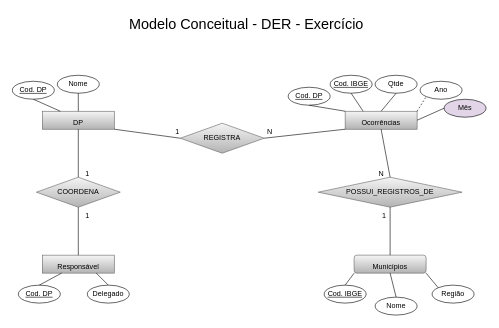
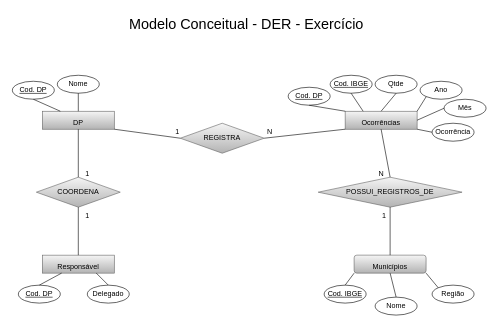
  <mxCell id="0" />
  <mxCell id="1" parent="0" />
  <mxCell id="2" value="&lt;font style=&quot;font-size: 24px;&quot;&gt;Modelo Conceitual - DER - Exercício&lt;/font&gt;" style="text;html=1;resizable=0;autosize=1;align=center;verticalAlign=middle;points=[];fillColor=none;strokeColor=none;rounded=0;" parent="1" vertex="1"><mxGeometry x="205" y="20" width="410" height="40" as="geometry" /></mxCell>
  <mxCell id="3" value="&lt;font style=&quot;font-size: 12px;&quot;&gt;DP&lt;/font&gt;" style="rounded=0;whiteSpace=wrap;html=1;fontSize=24;fillColor=#f5f5f5;gradientColor=#b3b3b3;strokeColor=#666666;" parent="1" vertex="1"><mxGeometry x="70" y="185" width="120" height="30" as="geometry" /></mxCell>
  <mxCell id="4" value="&lt;u&gt;Cod. DP&lt;/u&gt;" style="ellipse;whiteSpace=wrap;html=1;fontSize=12;" parent="1" vertex="1"><mxGeometry x="20" y="135" width="70" height="30" as="geometry" /></mxCell>
  <mxCell id="5" value="Nome" style="ellipse;whiteSpace=wrap;html=1;fontSize=12;" parent="1" vertex="1"><mxGeometry x="95" y="125" width="70" height="30" as="geometry" /></mxCell>
  <mxCell id="6" value="&lt;font style=&quot;font-size: 12px;&quot;&gt;Responsável&lt;/font&gt;" style="rounded=0;whiteSpace=wrap;html=1;fontSize=24;fillColor=#f5f5f5;gradientColor=#b3b3b3;strokeColor=#666666;" parent="1" vertex="1"><mxGeometry x="70" y="425" width="120" height="30" as="geometry" /></mxCell>
  <mxCell id="7" value="&lt;u&gt;Cod. DP&lt;/u&gt;" style="ellipse;whiteSpace=wrap;html=1;fontSize=12;" parent="1" vertex="1"><mxGeometry x="30" y="475" width="70" height="30" as="geometry" /></mxCell>
  <mxCell id="8" value="Delegado" style="ellipse;whiteSpace=wrap;html=1;fontSize=12;" parent="1" vertex="1"><mxGeometry x="145" y="475" width="70" height="30" as="geometry" /></mxCell>
  <mxCell id="9" value="" style="endArrow=none;html=1;rounded=0;fontSize=12;entryX=0.5;entryY=1;entryDx=0;entryDy=0;" parent="1" target="4" edge="1"><mxGeometry width="50" height="50" relative="1" as="geometry"><mxPoint x="100" y="185" as="sourcePoint" /><mxPoint x="460" y="245" as="targetPoint" /></mxGeometry></mxCell>
  <mxCell id="10" value="" style="endArrow=none;html=1;rounded=0;fontSize=12;entryX=0.5;entryY=1;entryDx=0;entryDy=0;exitX=0.5;exitY=0;exitDx=0;exitDy=0;" parent="1" source="3" target="5" edge="1"><mxGeometry width="50" height="50" relative="1" as="geometry"><mxPoint x="110" y="195" as="sourcePoint" /><mxPoint x="65" y="175" as="targetPoint" /></mxGeometry></mxCell>
  <mxCell id="11" value="" style="endArrow=none;html=1;rounded=0;fontSize=12;entryX=0.5;entryY=0;entryDx=0;entryDy=0;" parent="1" source="6" target="7" edge="1"><mxGeometry width="50" height="50" relative="1" as="geometry"><mxPoint x="80" y="455" as="sourcePoint" /><mxPoint x="65" y="255" as="targetPoint" /></mxGeometry></mxCell>
  <mxCell id="12" value="" style="endArrow=none;html=1;rounded=0;fontSize=12;entryX=0.5;entryY=0;entryDx=0;entryDy=0;exitX=0.75;exitY=1;exitDx=0;exitDy=0;" parent="1" source="6" target="8" edge="1"><mxGeometry width="50" height="50" relative="1" as="geometry"><mxPoint x="89.84" y="467.61" as="sourcePoint" /><mxPoint x="75" y="485" as="targetPoint" /></mxGeometry></mxCell>
  <mxCell id="13" value="COORDENA" style="rhombus;whiteSpace=wrap;html=1;fontSize=12;fillColor=#f5f5f5;gradientColor=#b3b3b3;strokeColor=#666666;" parent="1" vertex="1"><mxGeometry x="60" y="295" width="140" height="50" as="geometry" /></mxCell>
  <mxCell id="14" value="" style="endArrow=none;html=1;rounded=0;fontSize=12;entryX=0.5;entryY=1;entryDx=0;entryDy=0;exitX=0.5;exitY=0;exitDx=0;exitDy=0;" parent="1" source="13" target="3" edge="1"><mxGeometry width="50" height="50" relative="1" as="geometry"><mxPoint x="140" y="195" as="sourcePoint" /><mxPoint x="140" y="165" as="targetPoint" /></mxGeometry></mxCell>
  <mxCell id="15" value="" style="endArrow=none;html=1;rounded=0;fontSize=12;exitX=0.5;exitY=0;exitDx=0;exitDy=0;" parent="1" source="6" edge="1"><mxGeometry width="50" height="50" relative="1" as="geometry"><mxPoint x="140" y="305" as="sourcePoint" /><mxPoint x="130" y="345" as="targetPoint" /></mxGeometry></mxCell>
  <mxCell id="16" value="1" style="text;html=1;resizable=0;autosize=1;align=center;verticalAlign=middle;points=[];fillColor=none;strokeColor=none;rounded=0;fontSize=12;" parent="1" vertex="1"><mxGeometry x="130" y="345" width="30" height="30" as="geometry" /></mxCell>
  <mxCell id="17" value="1" style="text;html=1;resizable=0;autosize=1;align=center;verticalAlign=middle;points=[];rounded=0;fontSize=12;" parent="1" vertex="1"><mxGeometry x="130" y="275" width="30" height="30" as="geometry" /></mxCell>
  <mxCell id="18" value="&lt;font style=&quot;font-size: 12px;&quot;&gt;Municípios&lt;/font&gt;" style="whiteSpace=wrap;html=1;fontSize=24;fillColor=#f5f5f5;gradientColor=#b3b3b3;strokeColor=#666666;rounded=1;" parent="1" vertex="1"><mxGeometry x="590" y="425" width="120" height="30" as="geometry" /></mxCell>
  <mxCell id="19" value="&lt;u&gt;Cod. IBGE&lt;/u&gt;" style="ellipse;whiteSpace=wrap;html=1;fontSize=12;" parent="1" vertex="1"><mxGeometry x="540" y="475" width="70" height="30" as="geometry" /></mxCell>
  <mxCell id="20" value="Nome" style="ellipse;whiteSpace=wrap;html=1;fontSize=12;" parent="1" vertex="1"><mxGeometry x="625" y="495" width="70" height="30" as="geometry" /></mxCell>
  <mxCell id="21" value="Região" style="ellipse;whiteSpace=wrap;html=1;fontSize=12;" parent="1" vertex="1"><mxGeometry x="720" y="475" width="70" height="30" as="geometry" /></mxCell>
  <mxCell id="22" value="" style="endArrow=none;html=1;rounded=0;fontSize=12;entryX=0.5;entryY=0;entryDx=0;entryDy=0;exitX=0;exitY=1;exitDx=0;exitDy=0;" parent="1" source="18" target="19" edge="1"><mxGeometry width="50" height="50" relative="1" as="geometry"><mxPoint x="170" y="465" as="sourcePoint" /><mxPoint x="190" y="485" as="targetPoint" /></mxGeometry></mxCell>
  <mxCell id="23" value="" style="endArrow=none;html=1;rounded=0;fontSize=12;entryX=0.5;entryY=0;entryDx=0;entryDy=0;exitX=0.5;exitY=1;exitDx=0;exitDy=0;" parent="1" source="18" target="20" edge="1"><mxGeometry width="50" height="50" relative="1" as="geometry"><mxPoint x="180" y="475" as="sourcePoint" /><mxPoint x="200" y="495" as="targetPoint" /></mxGeometry></mxCell>
  <mxCell id="24" value="" style="endArrow=none;html=1;rounded=0;fontSize=12;entryX=0;entryY=0;entryDx=0;entryDy=0;exitX=1;exitY=1;exitDx=0;exitDy=0;" parent="1" source="18" target="21" edge="1"><mxGeometry width="50" height="50" relative="1" as="geometry"><mxPoint x="660" y="465" as="sourcePoint" /><mxPoint x="670" y="505" as="targetPoint" /></mxGeometry></mxCell>
  <mxCell id="25" value="&lt;font style=&quot;font-size: 12px;&quot;&gt;Ocorrências&lt;/font&gt;" style="rounded=0;whiteSpace=wrap;html=1;fontSize=24;fillColor=#f5f5f5;gradientColor=#b3b3b3;strokeColor=#666666;" parent="1" vertex="1"><mxGeometry x="575" y="185" width="120" height="30" as="geometry" /></mxCell>
  <mxCell id="26" value="&lt;u&gt;Cod. DP&lt;/u&gt;" style="ellipse;whiteSpace=wrap;html=1;fontSize=12;" parent="1" vertex="1"><mxGeometry x="480" y="145" width="70" height="30" as="geometry" /></mxCell>
  <mxCell id="27" value="" style="endArrow=none;html=1;rounded=0;fontSize=12;entryX=0.5;entryY=1;entryDx=0;entryDy=0;" parent="1" target="26" edge="1"><mxGeometry width="50" height="50" relative="1" as="geometry"><mxPoint x="575" y="185" as="sourcePoint" /><mxPoint x="935" y="245" as="targetPoint" /></mxGeometry></mxCell>
  <mxCell id="28" value="&lt;u&gt;Cod. IBGE&lt;/u&gt;" style="ellipse;whiteSpace=wrap;html=1;fontSize=12;" parent="1" vertex="1"><mxGeometry x="550" y="125" width="70" height="30" as="geometry" /></mxCell>
  <mxCell id="29" value="" style="endArrow=none;html=1;rounded=0;fontSize=12;exitX=0.25;exitY=0;exitDx=0;exitDy=0;entryX=0.5;entryY=1;entryDx=0;entryDy=0;" parent="1" source="25" target="28" edge="1"><mxGeometry width="50" height="50" relative="1" as="geometry"><mxPoint x="615" y="105" as="sourcePoint" /><mxPoint x="600" y="155" as="targetPoint" /></mxGeometry></mxCell>
  <mxCell id="30" value="Qtde" style="ellipse;whiteSpace=wrap;html=1;fontSize=12;" parent="1" vertex="1"><mxGeometry x="625" y="125" width="70" height="30" as="geometry" /></mxCell>
  <mxCell id="31" value="" style="endArrow=none;html=1;rounded=0;fontSize=12;exitX=0.5;exitY=0;exitDx=0;exitDy=0;entryX=0.5;entryY=1;entryDx=0;entryDy=0;" parent="1" source="25" target="30" edge="1"><mxGeometry width="50" height="50" relative="1" as="geometry"><mxPoint x="615" y="195" as="sourcePoint" /><mxPoint x="595" y="165" as="targetPoint" /></mxGeometry></mxCell>
  <mxCell id="32" value="Ano" style="ellipse;whiteSpace=wrap;html=1;fontSize=12;" parent="1" vertex="1"><mxGeometry x="700" y="135" width="70" height="30" as="geometry" /></mxCell>
- <mxCell id="33" value="Mês" style="ellipse;whiteSpace=wrap;html=1;fontSize=12;fillColor=#e1d5e7;" parent="1" vertex="1"><mxGeometry x="740" y="165" width="70" height="30" as="geometry" /></mxCell>
- <mxCell id="35" value="" style="endArrow=none;html=1;rounded=0;fontSize=12;exitX=1;exitY=0;exitDx=0;exitDy=0;entryX=0;entryY=1;entryDx=0;entryDy=0;dashed=1;" parent="1" source="25" target="32" edge="1"><mxGeometry width="50" height="50" relative="1" as="geometry"><mxPoint x="645" y="195" as="sourcePoint" /><mxPoint x="670" y="165" as="targetPoint" /></mxGeometry></mxCell>
+ <mxCell id="33" value="Mês" style="ellipse;whiteSpace=wrap;html=1;fontSize=12;" parent="1" vertex="1"><mxGeometry x="740" y="165" width="70" height="30" as="geometry" /></mxCell>
+ <mxCell id="34" value="Ocorrência" style="ellipse;whiteSpace=wrap;html=1;fontSize=12;" parent="1" vertex="1"><mxGeometry x="720" y="205" width="70" height="30" as="geometry" /></mxCell>
+ <mxCell id="35" value="" style="endArrow=none;html=1;rounded=0;fontSize=12;exitX=1;exitY=0;exitDx=0;exitDy=0;entryX=0;entryY=1;entryDx=0;entryDy=0;" parent="1" source="25" target="32" edge="1"><mxGeometry width="50" height="50" relative="1" as="geometry"><mxPoint x="645" y="195" as="sourcePoint" /><mxPoint x="670" y="165" as="targetPoint" /></mxGeometry></mxCell>
  <mxCell id="36" value="" style="endArrow=none;html=1;rounded=0;fontSize=12;exitX=1;exitY=0.5;exitDx=0;exitDy=0;entryX=0;entryY=0.5;entryDx=0;entryDy=0;" parent="1" source="25" target="33" edge="1"><mxGeometry width="50" height="50" relative="1" as="geometry"><mxPoint x="705" y="195" as="sourcePoint" /><mxPoint x="720.251" y="170.607" as="targetPoint" /></mxGeometry></mxCell>
+ <mxCell id="37" value="" style="endArrow=none;html=1;rounded=0;fontSize=12;exitX=1;exitY=1;exitDx=0;exitDy=0;entryX=0;entryY=0.5;entryDx=0;entryDy=0;" parent="1" source="25" target="34" edge="1"><mxGeometry width="50" height="50" relative="1" as="geometry"><mxPoint x="705" y="210" as="sourcePoint" /><mxPoint x="750" y="190" as="targetPoint" /></mxGeometry></mxCell>
  <mxCell id="38" value="REGISTRA" style="rhombus;whiteSpace=wrap;html=1;fontSize=12;fillColor=#f5f5f5;gradientColor=#b3b3b3;strokeColor=#666666;" parent="1" vertex="1"><mxGeometry x="300" y="205" width="140" height="50" as="geometry" /></mxCell>
  <mxCell id="39" value="" style="endArrow=none;html=1;rounded=0;fontSize=12;entryX=0;entryY=0.5;entryDx=0;entryDy=0;exitX=1;exitY=1;exitDx=0;exitDy=0;" parent="1" source="3" target="38" edge="1"><mxGeometry width="50" height="50" relative="1" as="geometry"><mxPoint x="140" y="195" as="sourcePoint" /><mxPoint x="140" y="165" as="targetPoint" /></mxGeometry></mxCell>
  <mxCell id="40" value="" style="endArrow=none;html=1;rounded=0;fontSize=12;entryX=0;entryY=1;entryDx=0;entryDy=0;exitX=1;exitY=0.5;exitDx=0;exitDy=0;" parent="1" source="38" target="25" edge="1"><mxGeometry width="50" height="50" relative="1" as="geometry"><mxPoint x="200" y="225" as="sourcePoint" /><mxPoint x="310" y="240" as="targetPoint" /></mxGeometry></mxCell>
  <mxCell id="41" value="1" style="text;html=1;resizable=0;autosize=1;align=center;verticalAlign=middle;points=[];fillColor=none;strokeColor=none;rounded=0;fontSize=12;" parent="1" vertex="1"><mxGeometry x="280" y="205" width="30" height="30" as="geometry" /></mxCell>
  <mxCell id="42" value="N" style="text;html=1;resizable=0;autosize=1;align=center;verticalAlign=middle;points=[];fillColor=none;strokeColor=none;rounded=0;fontSize=12;" parent="1" vertex="1"><mxGeometry x="434" y="205" width="30" height="30" as="geometry" /></mxCell>
  <mxCell id="43" value="POSSUI_REGISTROS_DE" style="rhombus;whiteSpace=wrap;html=1;fontSize=12;fillColor=#f5f5f5;gradientColor=#b3b3b3;strokeColor=#666666;" parent="1" vertex="1"><mxGeometry x="530" y="295" width="240" height="50" as="geometry" /></mxCell>
  <mxCell id="44" value="" style="endArrow=none;html=1;rounded=0;fontSize=12;entryX=0.5;entryY=0;entryDx=0;entryDy=0;exitX=0.5;exitY=1;exitDx=0;exitDy=0;" parent="1" source="43" target="18" edge="1"><mxGeometry width="50" height="50" relative="1" as="geometry"><mxPoint x="200" y="225" as="sourcePoint" /><mxPoint x="310" y="240" as="targetPoint" /></mxGeometry></mxCell>
  <mxCell id="45" value="" style="endArrow=none;html=1;rounded=0;fontSize=12;exitX=0.5;exitY=1;exitDx=0;exitDy=0;entryX=0.5;entryY=0;entryDx=0;entryDy=0;" parent="1" source="25" target="43" edge="1"><mxGeometry width="50" height="50" relative="1" as="geometry"><mxPoint x="632.5" y="215" as="sourcePoint" /><mxPoint x="650" y="275" as="targetPoint" /></mxGeometry></mxCell>
  <mxCell id="46" value="1" style="text;html=1;resizable=0;autosize=1;align=center;verticalAlign=middle;points=[];fillColor=none;strokeColor=none;rounded=0;fontSize=12;" parent="1" vertex="1"><mxGeometry x="625" y="345" width="30" height="30" as="geometry" /></mxCell>
  <mxCell id="47" value="N" style="text;html=1;resizable=0;autosize=1;align=center;verticalAlign=middle;points=[];fillColor=none;strokeColor=none;rounded=0;fontSize=12;" parent="1" vertex="1"><mxGeometry x="620" y="275" width="30" height="30" as="geometry" /></mxCell>
